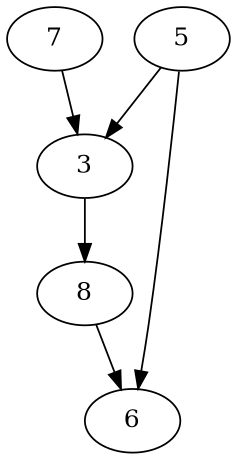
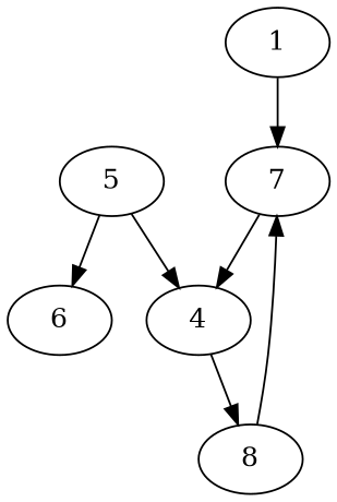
  digraph {
    n1 [label=7]
-   3
+   1
+   3 [label=4]
    n4 [label=8]
    6
    5
    n1 -> 3
+   1 -> n1
    3 -> n4
-   n4 -> 6
+   n4 -> n1
    5 -> 3
    5 -> 6
  }
